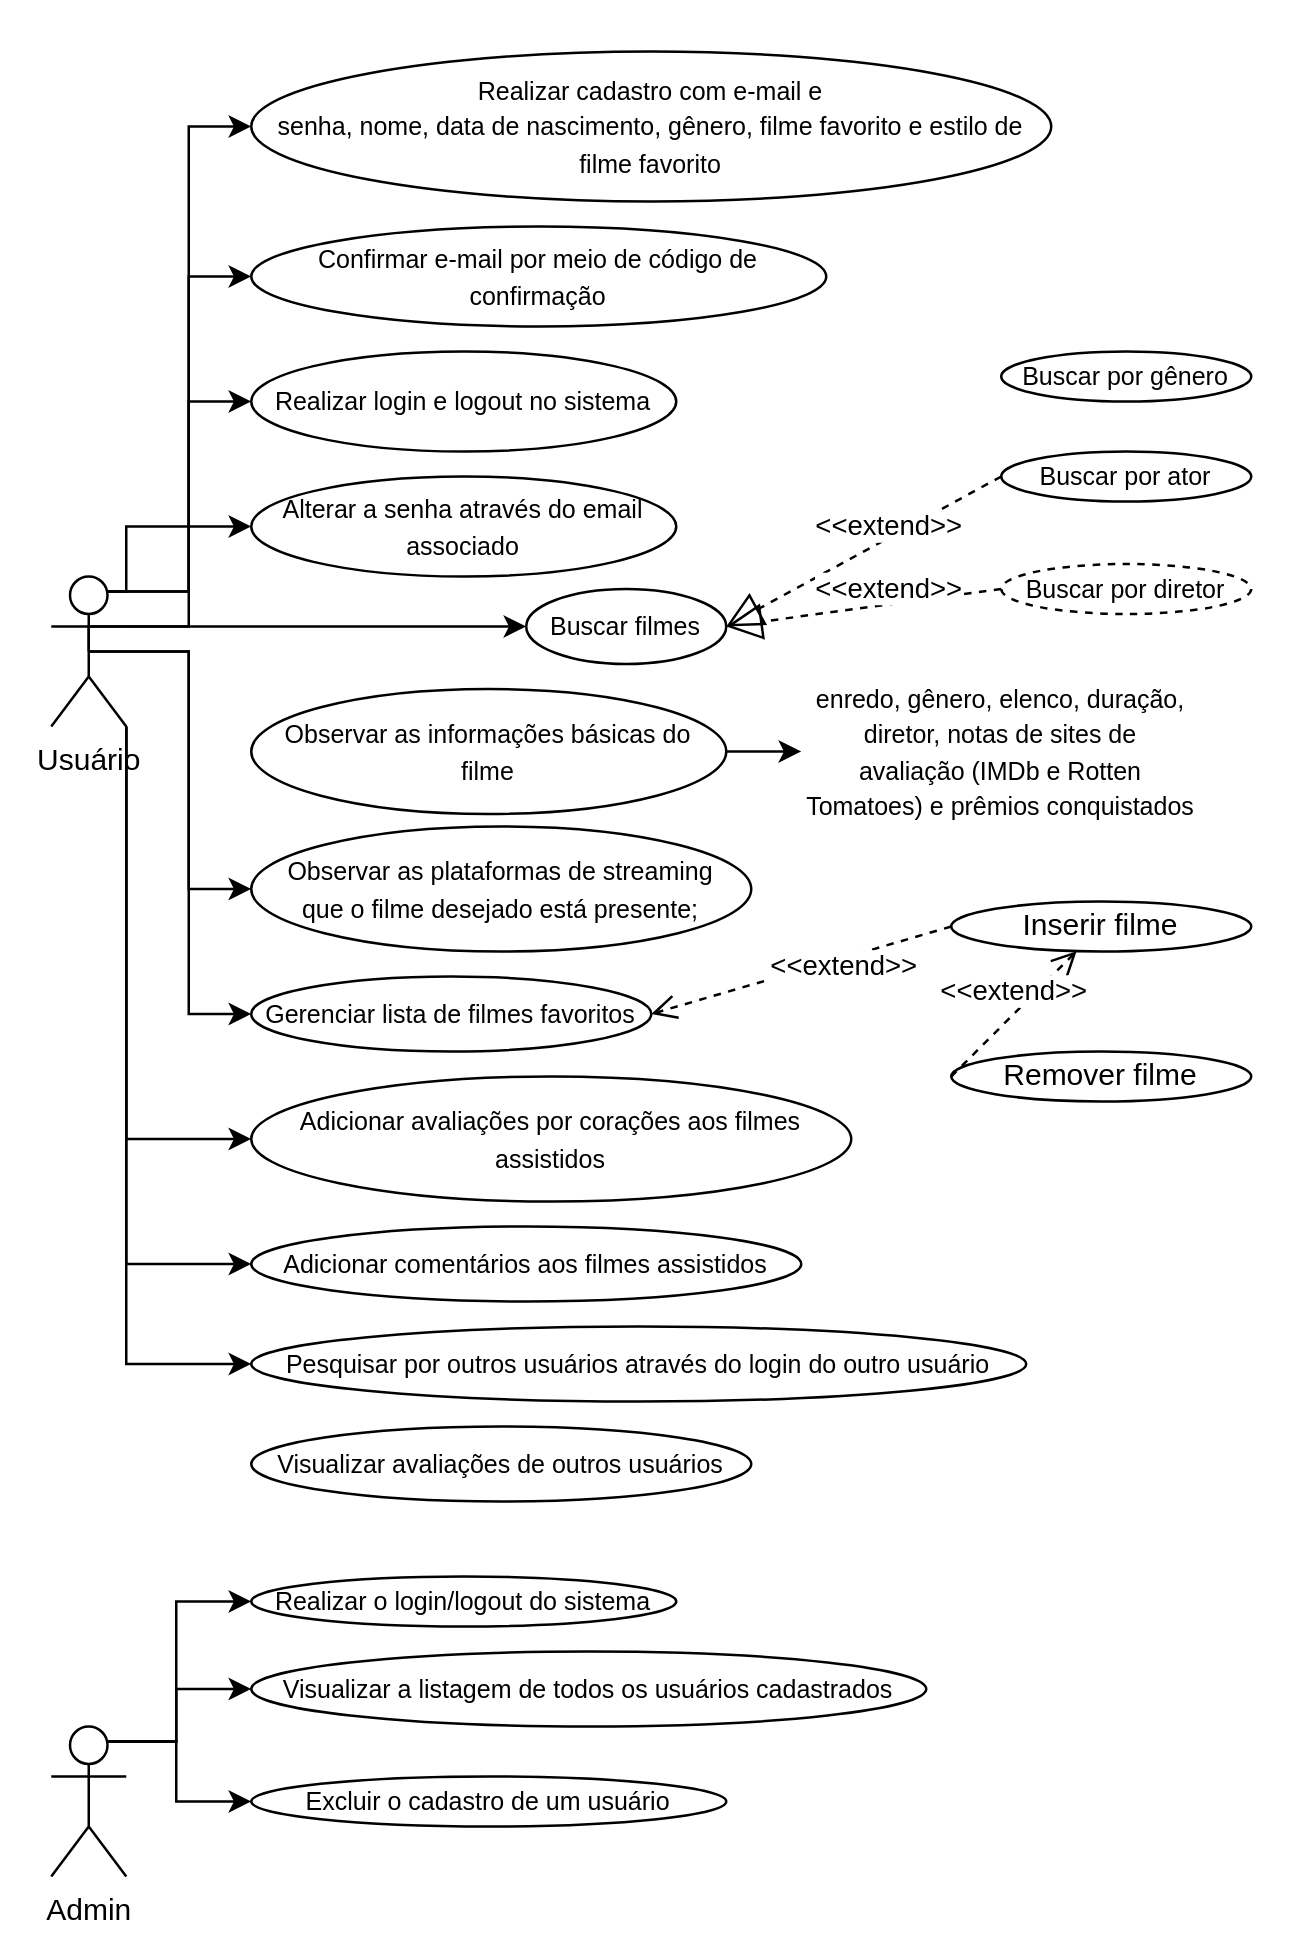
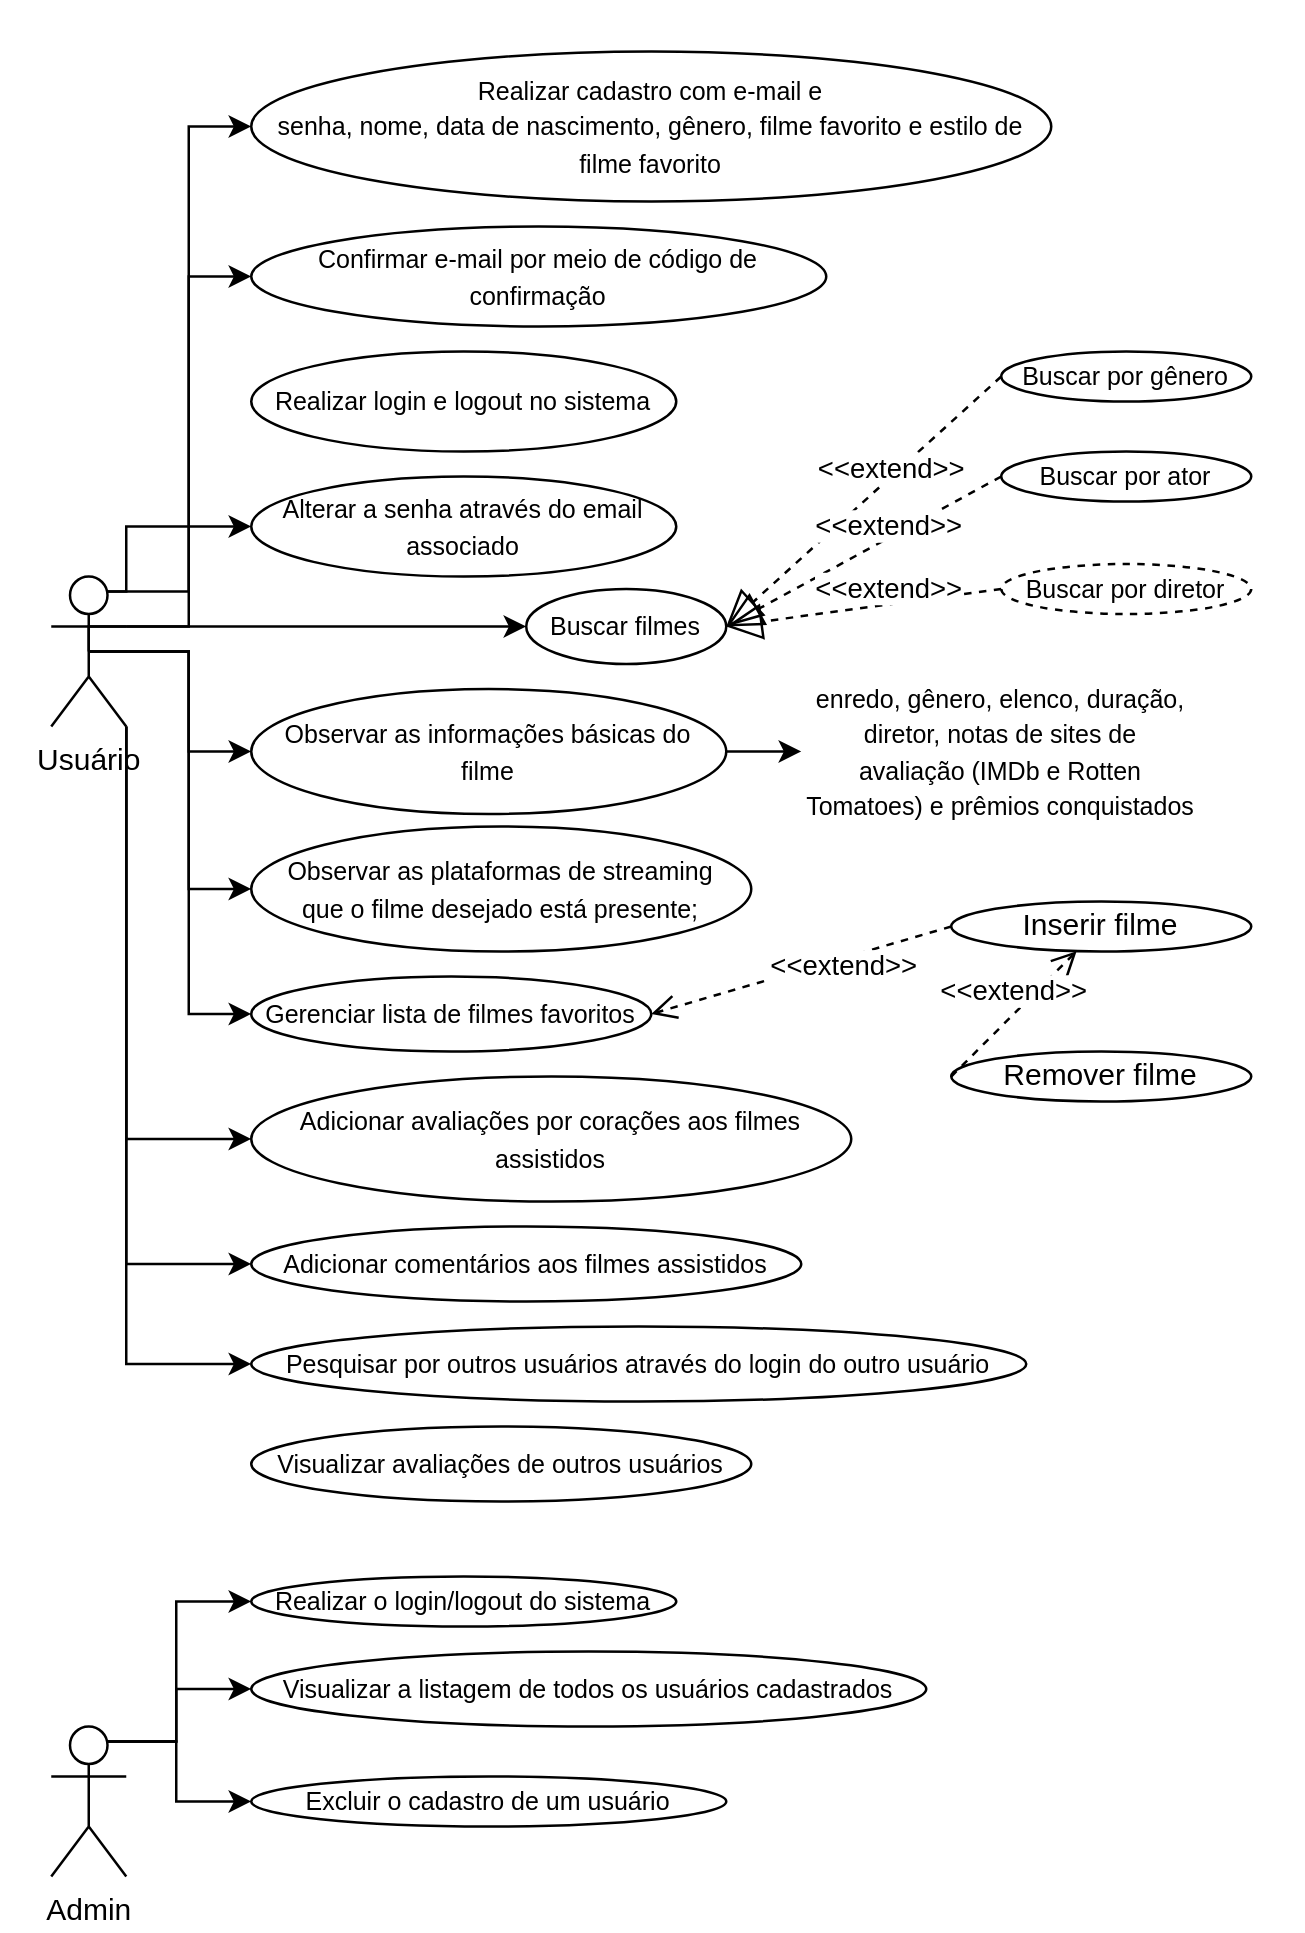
  <mxCell id="0" />
  <mxCell id="1" parent="0" />
  <mxCell id="2" style="edgeStyle=orthogonalEdgeStyle;rounded=0;orthogonalLoop=1;jettySize=auto;html=1;exitX=1;exitY=0.333;exitDx=0;exitDy=0;exitPerimeter=0;entryX=0;entryY=0.5;entryDx=0;entryDy=0;" parent="1" source="13" target="14" edge="1"><mxGeometry relative="1" as="geometry" /></mxCell>
  <mxCell id="3" style="edgeStyle=orthogonalEdgeStyle;rounded=0;orthogonalLoop=1;jettySize=auto;html=1;exitX=0.75;exitY=0.1;exitDx=0;exitDy=0;exitPerimeter=0;entryX=0;entryY=0.5;entryDx=0;entryDy=0;" parent="1" source="13" target="15" edge="1"><mxGeometry relative="1" as="geometry" /></mxCell>
- <mxCell id="4" style="edgeStyle=orthogonalEdgeStyle;rounded=0;orthogonalLoop=1;jettySize=auto;html=1;exitX=0.75;exitY=0.1;exitDx=0;exitDy=0;exitPerimeter=0;entryX=0;entryY=0.5;entryDx=0;entryDy=0;" parent="1" source="13" target="16" edge="1"><mxGeometry relative="1" as="geometry" /></mxCell>
  <mxCell id="5" style="edgeStyle=orthogonalEdgeStyle;rounded=0;orthogonalLoop=1;jettySize=auto;html=1;exitX=0.75;exitY=0.1;exitDx=0;exitDy=0;exitPerimeter=0;" parent="1" source="13" target="17" edge="1"><mxGeometry relative="1" as="geometry"><Array as="points"><mxPoint x="50" y="236" /><mxPoint x="50" y="210" /></Array></mxGeometry></mxCell>
  <mxCell id="6" style="edgeStyle=orthogonalEdgeStyle;rounded=0;orthogonalLoop=1;jettySize=auto;html=1;exitX=0.5;exitY=0.5;exitDx=0;exitDy=0;exitPerimeter=0;entryX=0;entryY=0.5;entryDx=0;entryDy=0;" parent="1" source="13" target="18" edge="1"><mxGeometry relative="1" as="geometry"><Array as="points"><mxPoint x="35" y="250" /></Array></mxGeometry></mxCell>
+ <mxCell id="7" style="edgeStyle=orthogonalEdgeStyle;rounded=0;orthogonalLoop=1;jettySize=auto;html=1;exitX=0.5;exitY=0.5;exitDx=0;exitDy=0;exitPerimeter=0;" parent="1" source="13" target="19" edge="1"><mxGeometry relative="1" as="geometry" /></mxCell>
  <mxCell id="8" style="edgeStyle=orthogonalEdgeStyle;rounded=0;orthogonalLoop=1;jettySize=auto;html=1;exitX=0.5;exitY=0.5;exitDx=0;exitDy=0;exitPerimeter=0;entryX=0;entryY=0.5;entryDx=0;entryDy=0;" parent="1" source="13" target="20" edge="1"><mxGeometry relative="1" as="geometry" /></mxCell>
  <mxCell id="9" style="edgeStyle=orthogonalEdgeStyle;rounded=0;orthogonalLoop=1;jettySize=auto;html=1;exitX=0.5;exitY=0.5;exitDx=0;exitDy=0;exitPerimeter=0;entryX=0;entryY=0.5;entryDx=0;entryDy=0;" parent="1" source="13" target="21" edge="1"><mxGeometry relative="1" as="geometry" /></mxCell>
  <mxCell id="10" style="edgeStyle=orthogonalEdgeStyle;rounded=0;orthogonalLoop=1;jettySize=auto;html=1;exitX=1;exitY=1;exitDx=0;exitDy=0;exitPerimeter=0;entryX=0;entryY=0.5;entryDx=0;entryDy=0;" parent="1" source="13" target="22" edge="1"><mxGeometry relative="1" as="geometry" /></mxCell>
  <mxCell id="11" style="edgeStyle=orthogonalEdgeStyle;rounded=0;orthogonalLoop=1;jettySize=auto;html=1;exitX=1;exitY=1;exitDx=0;exitDy=0;exitPerimeter=0;entryX=0;entryY=0.5;entryDx=0;entryDy=0;" parent="1" source="13" target="23" edge="1"><mxGeometry relative="1" as="geometry" /></mxCell>
  <mxCell id="12" style="edgeStyle=orthogonalEdgeStyle;rounded=0;orthogonalLoop=1;jettySize=auto;html=1;exitX=1;exitY=1;exitDx=0;exitDy=0;exitPerimeter=0;entryX=0;entryY=0.5;entryDx=0;entryDy=0;" parent="1" source="13" target="24" edge="1"><mxGeometry relative="1" as="geometry" /></mxCell>
  <mxCell id="13" value="Usuário" style="shape=umlActor;verticalLabelPosition=bottom;verticalAlign=top;html=1;outlineConnect=0;" parent="1" vertex="1"><mxGeometry x="20" y="230" width="30" height="60" as="geometry" /></mxCell>
  <mxCell id="14" value="&lt;font style=&quot;font-size: 10px;&quot;&gt;Realizar cadastro com e-mail e&lt;br&gt;senha, nome, data de nascimento, gênero, filme favorito e estilo de filme favorito&lt;/font&gt;" style="ellipse;whiteSpace=wrap;html=1;" parent="1" vertex="1"><mxGeometry x="100" y="20" width="320" height="60" as="geometry" /></mxCell>
  <mxCell id="15" value="&lt;font style=&quot;font-size: 10px;&quot;&gt;Confirmar e-mail por meio de código de confirmação&lt;/font&gt;" style="ellipse;whiteSpace=wrap;html=1;" parent="1" vertex="1"><mxGeometry x="100" y="90" width="230" height="40" as="geometry" /></mxCell>
  <mxCell id="16" value="&lt;font style=&quot;font-size: 10px;&quot;&gt;Realizar login e logout no sistema&lt;/font&gt;" style="ellipse;whiteSpace=wrap;html=1;" parent="1" vertex="1"><mxGeometry x="100" y="140" width="170" height="40" as="geometry" /></mxCell>
  <mxCell id="17" value="&lt;font style=&quot;font-size: 10px;&quot;&gt;Alterar a senha através do email associado&lt;/font&gt;" style="ellipse;whiteSpace=wrap;html=1;" parent="1" vertex="1"><mxGeometry x="100" y="190" width="170" height="40" as="geometry" /></mxCell>
  <mxCell id="18" value="&lt;font style=&quot;font-size: 10px;&quot;&gt;Buscar filmes&lt;br&gt;&lt;/font&gt;" style="ellipse;whiteSpace=wrap;html=1;" parent="1" vertex="1"><mxGeometry x="210" y="235" width="80" height="30" as="geometry" /></mxCell>
  <mxCell id="19" value="&lt;font style=&quot;font-size: 10px;&quot;&gt;Observar as informações básicas do&lt;br&gt;filme&lt;/font&gt;" style="ellipse;whiteSpace=wrap;html=1;" parent="1" vertex="1"><mxGeometry x="100" y="275" width="190" height="50" as="geometry" /></mxCell>
  <mxCell id="20" value="&lt;font style=&quot;font-size: 10px;&quot;&gt;Observar as plataformas de streaming&lt;br&gt;que o filme desejado está presente;&lt;/font&gt;" style="ellipse;whiteSpace=wrap;html=1;" parent="1" vertex="1"><mxGeometry x="100" y="330" width="200" height="50" as="geometry" /></mxCell>
  <mxCell id="21" value="&lt;font style=&quot;font-size: 10px;&quot;&gt;Gerenciar lista de filmes favoritos&lt;/font&gt;" style="ellipse;whiteSpace=wrap;html=1;" parent="1" vertex="1"><mxGeometry x="100" y="390" width="160" height="30" as="geometry" /></mxCell>
  <mxCell id="22" value="&lt;font style=&quot;&quot;&gt;&lt;font style=&quot;font-size: 10px;&quot;&gt;Adicionar avaliações por corações aos filmes assistidos&lt;/font&gt;&lt;br&gt;&lt;/font&gt;" style="ellipse;whiteSpace=wrap;html=1;" parent="1" vertex="1"><mxGeometry x="100" y="430" width="240" height="50" as="geometry" /></mxCell>
  <mxCell id="23" value="&lt;font style=&quot;&quot;&gt;&lt;font style=&quot;font-size: 10px;&quot;&gt;Adicionar comentários aos filmes assistidos&lt;/font&gt;&lt;br&gt;&lt;/font&gt;" style="ellipse;whiteSpace=wrap;html=1;" parent="1" vertex="1"><mxGeometry x="100" y="490" width="220" height="30" as="geometry" /></mxCell>
  <mxCell id="24" value="&lt;font style=&quot;&quot;&gt;&lt;font style=&quot;font-size: 10px;&quot;&gt;Pesquisar por outros usuários através do login do outro usuário&lt;/font&gt;&lt;br&gt;&lt;/font&gt;" style="ellipse;whiteSpace=wrap;html=1;" parent="1" vertex="1"><mxGeometry x="100" y="530" width="310" height="30" as="geometry" /></mxCell>
  <mxCell id="25" value="&lt;font style=&quot;&quot;&gt;&lt;font style=&quot;font-size: 10px;&quot;&gt;Visualizar avaliações de outros usuários&lt;/font&gt;&lt;br&gt;&lt;/font&gt;" style="ellipse;whiteSpace=wrap;html=1;" parent="1" vertex="1"><mxGeometry x="100" y="570" width="200" height="30" as="geometry" /></mxCell>
  <mxCell id="26" style="edgeStyle=orthogonalEdgeStyle;rounded=0;orthogonalLoop=1;jettySize=auto;html=1;exitX=0.75;exitY=0.1;exitDx=0;exitDy=0;exitPerimeter=0;" parent="1" source="29" target="30" edge="1"><mxGeometry relative="1" as="geometry"><Array as="points"><mxPoint x="70" y="696" /><mxPoint x="70" y="675" /></Array></mxGeometry></mxCell>
  <mxCell id="27" style="edgeStyle=orthogonalEdgeStyle;rounded=0;orthogonalLoop=1;jettySize=auto;html=1;exitX=0.75;exitY=0.1;exitDx=0;exitDy=0;exitPerimeter=0;entryX=0;entryY=0.5;entryDx=0;entryDy=0;" parent="1" source="29" target="31" edge="1"><mxGeometry relative="1" as="geometry"><Array as="points"><mxPoint x="70" y="696" /><mxPoint x="70" y="720" /><mxPoint x="100" y="720" /></Array></mxGeometry></mxCell>
  <mxCell id="28" style="edgeStyle=orthogonalEdgeStyle;rounded=0;orthogonalLoop=1;jettySize=auto;html=1;exitX=0.75;exitY=0.1;exitDx=0;exitDy=0;exitPerimeter=0;entryX=0;entryY=0.5;entryDx=0;entryDy=0;" parent="1" source="29" target="32" edge="1"><mxGeometry relative="1" as="geometry"><Array as="points"><mxPoint x="70" y="696" /><mxPoint x="70" y="640" /></Array></mxGeometry></mxCell>
  <mxCell id="29" value="&lt;div&gt;Admin&lt;/div&gt;" style="shape=umlActor;verticalLabelPosition=bottom;verticalAlign=top;html=1;outlineConnect=0;" parent="1" vertex="1"><mxGeometry x="20" y="690" width="30" height="60" as="geometry" /></mxCell>
  <mxCell id="30" value="&lt;font style=&quot;&quot;&gt;&lt;font style=&quot;font-size: 10px;&quot;&gt;Visualizar a listagem de todos os usuários cadastrados&lt;/font&gt;&lt;br&gt;&lt;/font&gt;" style="ellipse;whiteSpace=wrap;html=1;" parent="1" vertex="1"><mxGeometry x="100" y="660" width="270" height="30" as="geometry" /></mxCell>
  <mxCell id="31" value="&lt;font style=&quot;&quot;&gt;&lt;font style=&quot;font-size: 10px;&quot;&gt;Excluir o cadastro de um usuário&lt;/font&gt;&lt;br&gt;&lt;/font&gt;" style="ellipse;whiteSpace=wrap;html=1;" parent="1" vertex="1"><mxGeometry x="100" y="710" width="190" height="20" as="geometry" /></mxCell>
  <mxCell id="32" value="&lt;font style=&quot;&quot;&gt;&lt;font style=&quot;font-size: 10px;&quot;&gt;Realizar o login/logout do sistema&lt;/font&gt;&lt;br&gt;&lt;/font&gt;" style="ellipse;whiteSpace=wrap;html=1;" parent="1" vertex="1"><mxGeometry x="100" y="630" width="170" height="20" as="geometry" /></mxCell>
  <mxCell id="33" value="&lt;div&gt;Inserir filme&lt;/div&gt;" style="ellipse;whiteSpace=wrap;html=1;" parent="1" vertex="1"><mxGeometry x="380" y="360" width="120" height="20" as="geometry" /></mxCell>
  <mxCell id="34" value="Remover filme" style="ellipse;whiteSpace=wrap;html=1;" parent="1" vertex="1"><mxGeometry x="380" y="420" width="120" height="20" as="geometry" /></mxCell>
  <mxCell id="35" value="&amp;lt;&amp;lt;extend&amp;gt;&amp;gt;" style="html=1;verticalAlign=bottom;endArrow=open;dashed=1;endSize=8;curved=0;rounded=0;exitX=0;exitY=0.5;exitDx=0;exitDy=0;entryX=1;entryY=0.5;entryDx=0;entryDy=0;" parent="1" source="33" target="21" edge="1"><mxGeometry x="-0.235" y="12" relative="1" as="geometry"><mxPoint x="489.44" y="336.1" as="sourcePoint" /><mxPoint x="285" y="390" as="targetPoint" /><mxPoint as="offset" /></mxGeometry></mxCell>
  <mxCell id="36" value="&amp;lt;&amp;lt;extend&amp;gt;&amp;gt;" style="html=1;verticalAlign=bottom;endArrow=open;dashed=1;endSize=8;curved=0;rounded=0;exitX=0;exitY=0.5;exitDx=0;exitDy=0;" parent="1" source="34" target="33" edge="1"><mxGeometry relative="1" as="geometry"><mxPoint x="355" y="360" as="sourcePoint" /><mxPoint x="285" y="390" as="targetPoint" /></mxGeometry></mxCell>
  <mxCell id="37" value="" style="endArrow=classic;html=1;rounded=0;exitX=1;exitY=0.5;exitDx=0;exitDy=0;entryX=0;entryY=0.5;entryDx=0;entryDy=0;" parent="1" source="19" target="47" edge="1"><mxGeometry width="50" height="50" relative="1" as="geometry"><mxPoint x="330" y="240" as="sourcePoint" /><mxPoint x="630" y="260" as="targetPoint" /></mxGeometry></mxCell>
  <mxCell id="38" value="&lt;font style=&quot;font-size: 10px;&quot;&gt;Buscar por gênero&lt;br&gt;&lt;/font&gt;" style="ellipse;whiteSpace=wrap;html=1;" parent="1" vertex="1"><mxGeometry x="400" y="140" width="100" height="20" as="geometry" /></mxCell>
+ <mxCell id="39" value="" style="endArrow=block;dashed=1;endFill=0;endSize=12;html=1;rounded=0;exitX=0;exitY=0.5;exitDx=0;exitDy=0;entryX=1;entryY=0.5;entryDx=0;entryDy=0;" parent="1" source="38" target="18" edge="1"><mxGeometry width="160" relative="1" as="geometry"><mxPoint x="375" y="340" as="sourcePoint" /><mxPoint x="240" y="400" as="targetPoint" /></mxGeometry></mxCell>
+ <mxCell id="40" value="&amp;lt;&amp;lt;extend&amp;gt;&amp;gt;" style="edgeLabel;html=1;align=center;verticalAlign=middle;resizable=0;points=[];" parent="39" vertex="1" connectable="0"><mxGeometry x="-0.114" y="2" relative="1" as="geometry"><mxPoint x="3" y="-9" as="offset" /></mxGeometry></mxCell>
  <mxCell id="41" value="&lt;font style=&quot;font-size: 10px;&quot;&gt;Buscar por ator&lt;br&gt;&lt;/font&gt;" style="ellipse;whiteSpace=wrap;html=1;" parent="1" vertex="1"><mxGeometry x="400" y="180" width="100" height="20" as="geometry" /></mxCell>
  <mxCell id="42" value="&lt;font style=&quot;font-size: 10px;&quot;&gt;Buscar por diretor&lt;br&gt;&lt;/font&gt;" style="ellipse;whiteSpace=wrap;html=1;dashed=1;" parent="1" vertex="1"><mxGeometry x="400" y="225" width="100" height="20" as="geometry" /></mxCell>
  <mxCell id="43" value="" style="endArrow=block;dashed=1;endFill=0;endSize=12;html=1;rounded=0;exitX=0;exitY=0.5;exitDx=0;exitDy=0;entryX=1;entryY=0.5;entryDx=0;entryDy=0;" parent="1" source="41" target="18" edge="1"><mxGeometry width="160" relative="1" as="geometry"><mxPoint x="370" y="190" as="sourcePoint" /><mxPoint x="280" y="265" as="targetPoint" /></mxGeometry></mxCell>
  <mxCell id="44" value="&amp;lt;&amp;lt;extend&amp;gt;&amp;gt;" style="edgeLabel;html=1;align=center;verticalAlign=middle;resizable=0;points=[];" parent="43" vertex="1" connectable="0"><mxGeometry x="-0.114" y="2" relative="1" as="geometry"><mxPoint x="3" y="-9" as="offset" /></mxGeometry></mxCell>
  <mxCell id="45" value="" style="endArrow=block;dashed=1;endFill=0;endSize=12;html=1;rounded=0;exitX=0;exitY=0.5;exitDx=0;exitDy=0;entryX=1;entryY=0.5;entryDx=0;entryDy=0;" parent="1" source="42" target="18" edge="1"><mxGeometry width="160" relative="1" as="geometry"><mxPoint x="370" y="230" as="sourcePoint" /><mxPoint x="280" y="265" as="targetPoint" /></mxGeometry></mxCell>
  <mxCell id="46" value="&amp;lt;&amp;lt;extend&amp;gt;&amp;gt;" style="edgeLabel;html=1;align=center;verticalAlign=middle;resizable=0;points=[];" parent="45" vertex="1" connectable="0"><mxGeometry x="-0.114" y="2" relative="1" as="geometry"><mxPoint x="3" y="-9" as="offset" /></mxGeometry></mxCell>
  <mxCell id="47" value="&lt;font style=&quot;font-size: 10px;&quot;&gt;enredo, gênero, elenco, duração, diretor, notas de sites de&lt;br&gt;avaliação (IMDb e Rotten Tomatoes) e prêmios conquistados&lt;/font&gt;" style="text;html=1;strokeColor=none;fillColor=none;align=center;verticalAlign=middle;whiteSpace=wrap;rounded=0;shadow=0;" vertex="1" parent="1"><mxGeometry x="320" y="265" width="160" height="70" as="geometry" /></mxCell>
